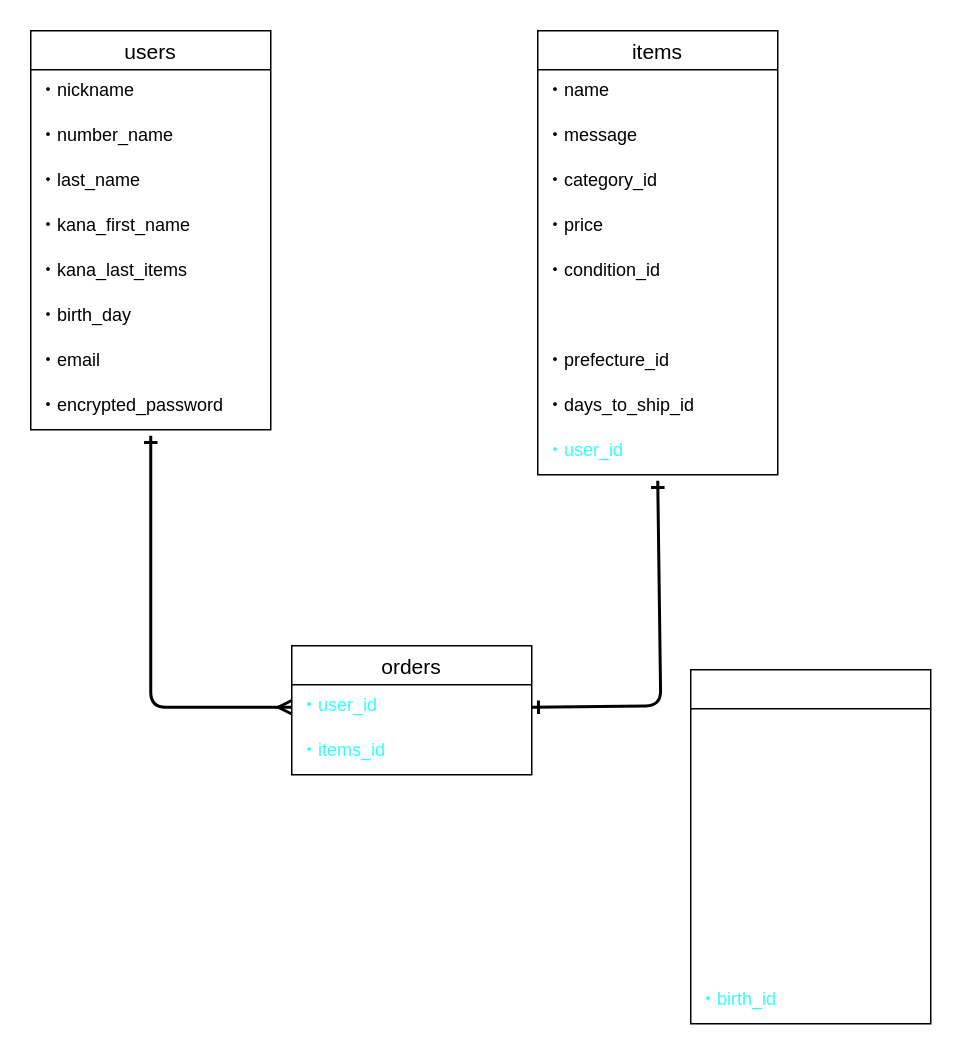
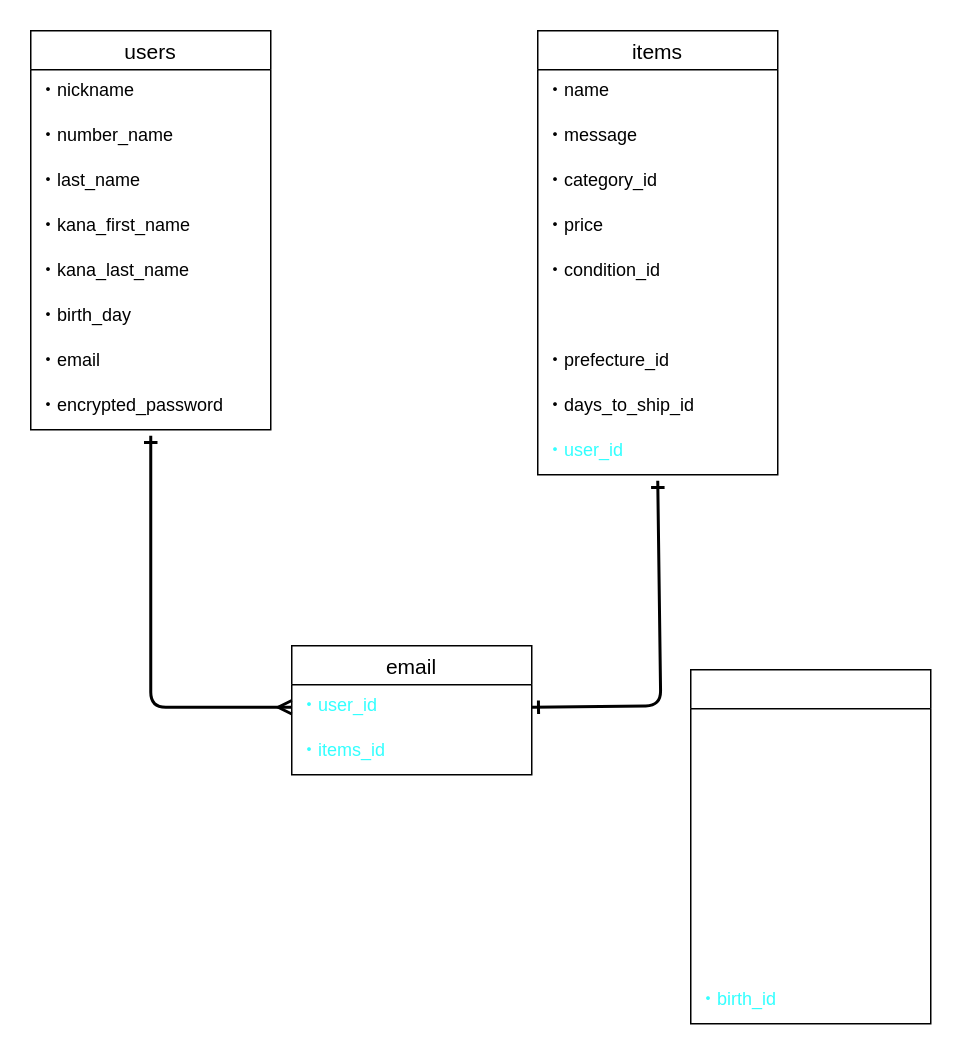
  <mxCell id="0" />
  <mxCell id="1" parent="0" />
  <mxCell id="2" value="users" style="swimlane;fontStyle=0;childLayout=stackLayout;horizontal=1;startSize=26;horizontalStack=0;resizeParent=1;resizeParentMax=0;resizeLast=0;collapsible=1;marginBottom=0;align=center;fontSize=14;" parent="1" vertex="1"><mxGeometry x="20" y="20" width="160" height="266" as="geometry" /></mxCell>
  <mxCell id="3" value="・nickname" style="text;strokeColor=none;fillColor=none;spacingLeft=4;spacingRight=4;overflow=hidden;rotatable=0;points=[[0,0.5],[1,0.5]];portConstraint=eastwest;fontSize=12;" parent="2" vertex="1"><mxGeometry y="26" width="160" height="30" as="geometry" /></mxCell>
  <mxCell id="4" value="・number_name" style="text;strokeColor=none;fillColor=none;spacingLeft=4;spacingRight=4;overflow=hidden;rotatable=0;points=[[0,0.5],[1,0.5]];portConstraint=eastwest;fontSize=12;" parent="2" vertex="1"><mxGeometry y="56" width="160" height="30" as="geometry" /></mxCell>
  <mxCell id="5" value="・last_name" style="text;strokeColor=none;fillColor=none;spacingLeft=4;spacingRight=4;overflow=hidden;rotatable=0;points=[[0,0.5],[1,0.5]];portConstraint=eastwest;fontSize=12;" parent="2" vertex="1"><mxGeometry y="86" width="160" height="30" as="geometry" /></mxCell>
  <mxCell id="6" value="・kana_first_name" style="text;strokeColor=none;fillColor=none;spacingLeft=4;spacingRight=4;overflow=hidden;rotatable=0;points=[[0,0.5],[1,0.5]];portConstraint=eastwest;fontSize=12;" parent="2" vertex="1"><mxGeometry y="116" width="160" height="30" as="geometry" /></mxCell>
- <mxCell id="7" value="・kana_last_items" style="text;strokeColor=none;fillColor=none;spacingLeft=4;spacingRight=4;overflow=hidden;rotatable=0;points=[[0,0.5],[1,0.5]];portConstraint=eastwest;fontSize=12;" parent="2" vertex="1"><mxGeometry y="146" width="160" height="30" as="geometry" /></mxCell>
+ <mxCell id="7" value="・kana_last_name" style="text;strokeColor=none;fillColor=none;spacingLeft=4;spacingRight=4;overflow=hidden;rotatable=0;points=[[0,0.5],[1,0.5]];portConstraint=eastwest;fontSize=12;" parent="2" vertex="1"><mxGeometry y="146" width="160" height="30" as="geometry" /></mxCell>
  <mxCell id="8" value="・birth_day" style="text;strokeColor=none;fillColor=none;spacingLeft=4;spacingRight=4;overflow=hidden;rotatable=0;points=[[0,0.5],[1,0.5]];portConstraint=eastwest;fontSize=12;" parent="2" vertex="1"><mxGeometry y="176" width="160" height="30" as="geometry" /></mxCell>
  <mxCell id="9" value="・email" style="text;strokeColor=none;fillColor=none;spacingLeft=4;spacingRight=4;overflow=hidden;rotatable=0;points=[[0,0.5],[1,0.5]];portConstraint=eastwest;fontSize=12;" parent="2" vertex="1"><mxGeometry y="206" width="160" height="30" as="geometry" /></mxCell>
  <mxCell id="10" value="・encrypted_password" style="text;strokeColor=none;fillColor=none;spacingLeft=4;spacingRight=4;overflow=hidden;rotatable=0;points=[[0,0.5],[1,0.5]];portConstraint=eastwest;fontSize=12;" parent="2" vertex="1"><mxGeometry y="236" width="160" height="30" as="geometry" /></mxCell>
  <mxCell id="11" value="items" style="swimlane;fontStyle=0;childLayout=stackLayout;horizontal=1;startSize=26;horizontalStack=0;resizeParent=1;resizeParentMax=0;resizeLast=0;collapsible=1;marginBottom=0;align=center;fontSize=14;" parent="1" vertex="1"><mxGeometry x="358" y="20" width="160" height="296" as="geometry" /></mxCell>
  <mxCell id="12" value="・name" style="text;strokeColor=none;fillColor=none;spacingLeft=4;spacingRight=4;overflow=hidden;rotatable=0;points=[[0,0.5],[1,0.5]];portConstraint=eastwest;fontSize=12;" parent="11" vertex="1"><mxGeometry y="26" width="160" height="30" as="geometry" /></mxCell>
  <mxCell id="13" value="・message" style="text;strokeColor=none;fillColor=none;spacingLeft=4;spacingRight=4;overflow=hidden;rotatable=0;points=[[0,0.5],[1,0.5]];portConstraint=eastwest;fontSize=12;" parent="11" vertex="1"><mxGeometry y="56" width="160" height="30" as="geometry" /></mxCell>
  <mxCell id="14" value="・category_id" style="text;strokeColor=none;fillColor=none;spacingLeft=4;spacingRight=4;overflow=hidden;rotatable=0;points=[[0,0.5],[1,0.5]];portConstraint=eastwest;fontSize=12;" parent="11" vertex="1"><mxGeometry y="86" width="160" height="30" as="geometry" /></mxCell>
  <mxCell id="15" value="・price" style="text;strokeColor=none;fillColor=none;spacingLeft=4;spacingRight=4;overflow=hidden;rotatable=0;points=[[0,0.5],[1,0.5]];portConstraint=eastwest;fontSize=12;" parent="11" vertex="1"><mxGeometry y="116" width="160" height="30" as="geometry" /></mxCell>
  <mxCell id="16" value="・condition_id" style="text;strokeColor=none;fillColor=none;spacingLeft=4;spacingRight=4;overflow=hidden;rotatable=0;points=[[0,0.5],[1,0.5]];portConstraint=eastwest;fontSize=12;" parent="11" vertex="1"><mxGeometry y="146" width="160" height="30" as="geometry" /></mxCell>
  <mxCell id="17" value="・shipping_cost_burden_id" style="text;strokeColor=none;fillColor=none;spacingLeft=4;spacingRight=4;overflow=hidden;rotatable=0;points=[[0,0.5],[1,0.5]];portConstraint=eastwest;fontSize=12;fontColor=#FFFFFF;" parent="11" vertex="1"><mxGeometry y="176" width="160" height="30" as="geometry" /></mxCell>
  <mxCell id="18" value="・prefecture_id" style="text;strokeColor=none;fillColor=none;spacingLeft=4;spacingRight=4;overflow=hidden;rotatable=0;points=[[0,0.5],[1,0.5]];portConstraint=eastwest;fontSize=12;" parent="11" vertex="1"><mxGeometry y="206" width="160" height="30" as="geometry" /></mxCell>
  <mxCell id="19" value="・days_to_ship_id" style="text;strokeColor=none;fillColor=none;spacingLeft=4;spacingRight=4;overflow=hidden;rotatable=0;points=[[0,0.5],[1,0.5]];portConstraint=eastwest;fontSize=12;" parent="11" vertex="1"><mxGeometry y="236" width="160" height="30" as="geometry" /></mxCell>
  <mxCell id="20" value="・user_id" style="text;spacingLeft=4;spacingRight=4;overflow=hidden;rotatable=0;points=[[0,0.5],[1,0.5]];portConstraint=eastwest;fontSize=12;fontColor=#33FFFF;" parent="11" vertex="1"><mxGeometry y="266" width="160" height="30" as="geometry" /></mxCell>
- <mxCell id="21" value="orders" style="swimlane;fontStyle=0;childLayout=stackLayout;horizontal=1;startSize=26;horizontalStack=0;resizeParent=1;resizeParentMax=0;resizeLast=0;collapsible=1;marginBottom=0;align=center;fontSize=14;" parent="1" vertex="1"><mxGeometry x="194" y="430" width="160" height="86" as="geometry" /></mxCell>
+ <mxCell id="21" value="email" style="swimlane;fontStyle=0;childLayout=stackLayout;horizontal=1;startSize=26;horizontalStack=0;resizeParent=1;resizeParentMax=0;resizeLast=0;collapsible=1;marginBottom=0;align=center;fontSize=14;" parent="1" vertex="1"><mxGeometry x="194" y="430" width="160" height="86" as="geometry" /></mxCell>
  <mxCell id="22" value="・user_id" style="text;spacingLeft=4;spacingRight=4;overflow=hidden;rotatable=0;points=[[0,0.5],[1,0.5]];portConstraint=eastwest;fontSize=12;fontColor=#33FFFF;" parent="21" vertex="1"><mxGeometry y="26" width="160" height="30" as="geometry" /></mxCell>
  <mxCell id="23" value="・items_id" style="text;strokeColor=none;fillColor=none;spacingLeft=4;spacingRight=4;overflow=hidden;rotatable=0;points=[[0,0.5],[1,0.5]];portConstraint=eastwest;fontSize=12;fontColor=#33FFFF;" parent="21" vertex="1"><mxGeometry y="56" width="160" height="30" as="geometry" /></mxCell>
  <mxCell id="24" style="edgeStyle=none;html=1;exitX=0;exitY=0.5;exitDx=0;exitDy=0;strokeWidth=2;fontColor=#33FFFF;startArrow=ERmany;startFill=0;endArrow=ERone;endFill=0;rounded=1;entryX=0.5;entryY=1.133;entryDx=0;entryDy=0;entryPerimeter=0;" parent="1" source="22" target="10" edge="1"><mxGeometry relative="1" as="geometry"><Array as="points"><mxPoint x="100" y="471" /></Array><mxPoint x="100" y="360" as="targetPoint" /></mxGeometry></mxCell>
  <mxCell id="25" style="edgeStyle=none;rounded=1;html=1;exitX=1;exitY=0.5;exitDx=0;exitDy=0;entryX=0.5;entryY=1.133;entryDx=0;entryDy=0;entryPerimeter=0;strokeWidth=2;fontColor=#33FFFF;startArrow=ERone;startFill=0;endArrow=ERone;endFill=0;" parent="1" source="22" target="20" edge="1"><mxGeometry relative="1" as="geometry"><Array as="points"><mxPoint x="440" y="470" /></Array></mxGeometry></mxCell>
  <mxCell id="26" value="shipping_addres" style="swimlane;fontStyle=0;childLayout=stackLayout;horizontal=1;startSize=26;horizontalStack=0;resizeParent=1;resizeParentMax=0;resizeLast=0;collapsible=1;marginBottom=0;align=center;fontSize=14;fontColor=#FFFFFF;" parent="1" vertex="1"><mxGeometry x="460" y="446" width="160" height="236" as="geometry" /></mxCell>
  <mxCell id="27" value="・postal_code" style="text;strokeColor=none;fillColor=none;spacingLeft=4;spacingRight=4;overflow=hidden;rotatable=0;points=[[0,0.5],[1,0.5]];portConstraint=eastwest;fontSize=12;fontColor=#FFFFFF;" parent="26" vertex="1"><mxGeometry y="26" width="160" height="30" as="geometry" /></mxCell>
  <mxCell id="28" value="・prefecture_id" style="text;strokeColor=none;fillColor=none;spacingLeft=4;spacingRight=4;overflow=hidden;rotatable=0;points=[[0,0.5],[1,0.5]];portConstraint=eastwest;fontSize=12;fontColor=#FFFFFF;" parent="26" vertex="1"><mxGeometry y="56" width="160" height="30" as="geometry" /></mxCell>
  <mxCell id="29" value="・city" style="text;strokeColor=none;fillColor=none;spacingLeft=4;spacingRight=4;overflow=hidden;rotatable=0;points=[[0,0.5],[1,0.5]];portConstraint=eastwest;fontSize=12;fontColor=#FFFFFF;" parent="26" vertex="1"><mxGeometry y="86" width="160" height="30" as="geometry" /></mxCell>
  <mxCell id="30" value="・street" style="text;strokeColor=none;fillColor=none;spacingLeft=4;spacingRight=4;overflow=hidden;rotatable=0;points=[[0,0.5],[1,0.5]];portConstraint=eastwest;fontSize=12;fontColor=#FFFFFF;" parent="26" vertex="1"><mxGeometry y="116" width="160" height="30" as="geometry" /></mxCell>
  <mxCell id="31" value="・building_name" style="text;strokeColor=none;fillColor=none;spacingLeft=4;spacingRight=4;overflow=hidden;rotatable=0;points=[[0,0.5],[1,0.5]];portConstraint=eastwest;fontSize=12;fontColor=#FFFFFF;" parent="26" vertex="1"><mxGeometry y="146" width="160" height="30" as="geometry" /></mxCell>
  <mxCell id="32" value="・phone_number" style="text;strokeColor=none;fillColor=none;spacingLeft=4;spacingRight=4;overflow=hidden;rotatable=0;points=[[0,0.5],[1,0.5]];portConstraint=eastwest;fontSize=12;fontColor=#FFFFFF;" parent="26" vertex="1"><mxGeometry y="176" width="160" height="30" as="geometry" /></mxCell>
  <mxCell id="33" value="・birth_id" style="text;strokeColor=none;fillColor=none;spacingLeft=4;spacingRight=4;overflow=hidden;rotatable=0;points=[[0,0.5],[1,0.5]];portConstraint=eastwest;fontSize=12;fontColor=#33FFFF;" parent="26" vertex="1"><mxGeometry y="206" width="160" height="30" as="geometry" /></mxCell>
